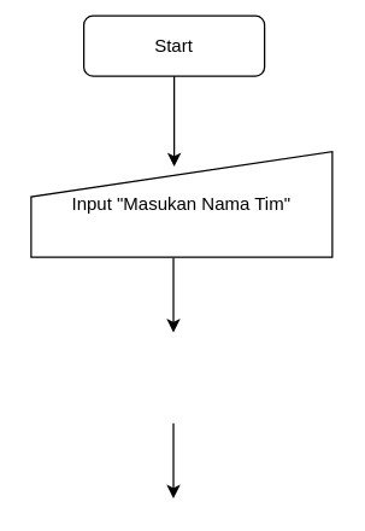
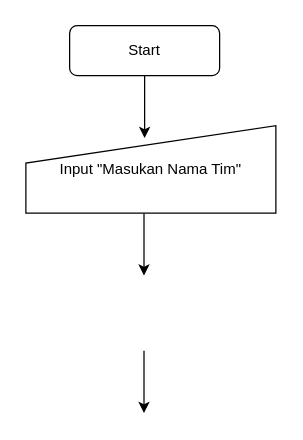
  <mxCell id="0" />
  <mxCell id="1" parent="0" />
- <mxCell id="2" value="Start" style="rounded=1;whiteSpace=wrap;html=1;" vertex="1" parent="1"><mxGeometry x="55" y="10" width="120" height="40" as="geometry" /></mxCell>
+ <mxCell id="2" value="Start" style="rounded=1;whiteSpace=wrap;html=1;" vertex="1" parent="1"><mxGeometry x="55" y="20" width="120" height="40" as="geometry" /></mxCell>
  <mxCell id="3" value="" style="endArrow=classic;html=1;exitX=0.5;exitY=1;exitDx=0;exitDy=0;" edge="1" parent="1" source="2"><mxGeometry width="50" height="50" relative="1" as="geometry"><mxPoint x="105" y="140" as="sourcePoint" /><mxPoint x="115" y="110" as="targetPoint" /></mxGeometry></mxCell>
  <mxCell id="4" value="" style="endArrow=classic;html=1;exitX=0.5;exitY=1;exitDx=0;exitDy=0;" edge="1" parent="1"><mxGeometry width="50" height="50" relative="1" as="geometry"><mxPoint x="114.5" y="170" as="sourcePoint" /><mxPoint x="114.5" y="220" as="targetPoint" /></mxGeometry></mxCell>
  <mxCell id="5" value="" style="endArrow=classic;html=1;exitX=0.5;exitY=1;exitDx=0;exitDy=0;" edge="1" parent="1"><mxGeometry width="50" height="50" relative="1" as="geometry"><mxPoint x="114.5" y="280" as="sourcePoint" /><mxPoint x="114.5" y="330" as="targetPoint" /></mxGeometry></mxCell>
  <mxCell id="6" value="Input &quot;Masukan Nama Tim&quot;" style="shape=manualInput;whiteSpace=wrap;html=1;" vertex="1" parent="1"><mxGeometry x="20" y="100" width="200" height="70" as="geometry" /></mxCell>
